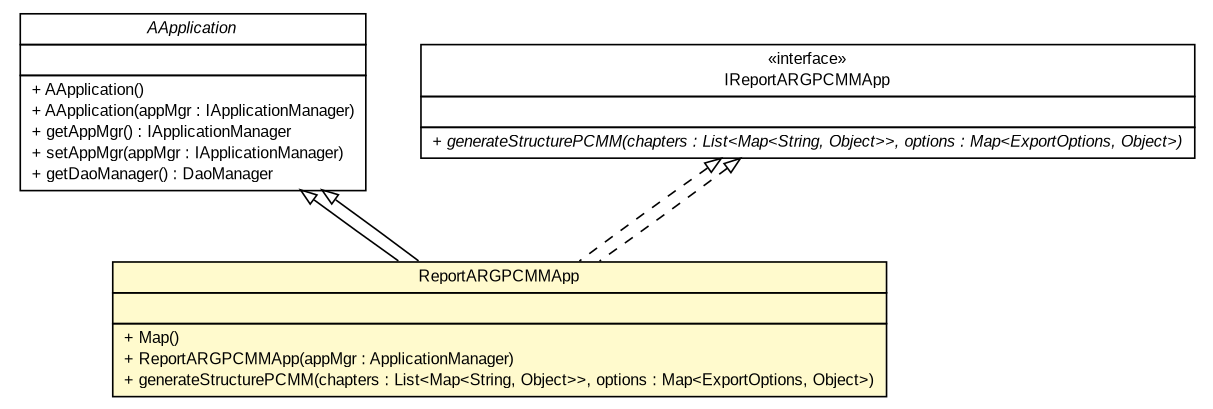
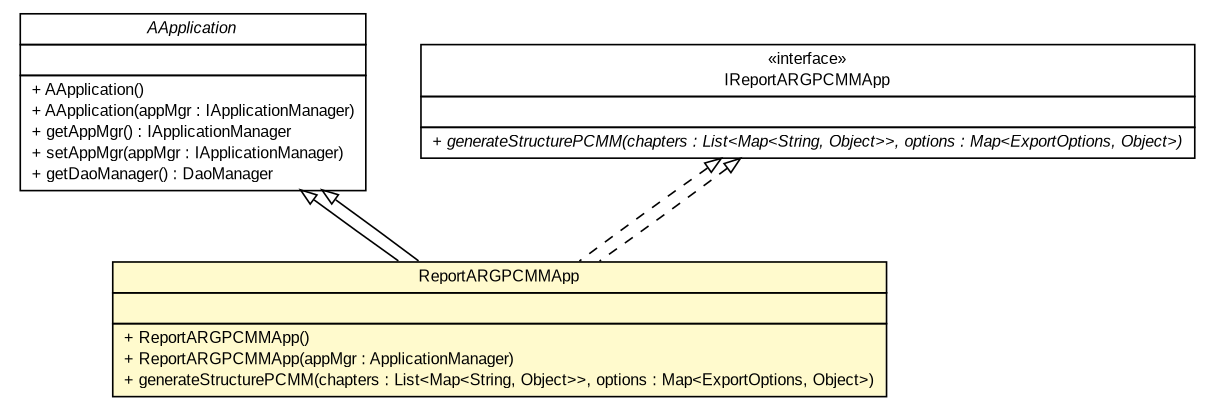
  digraph {
    nodesep=0.25
    ranksep=0.5
    node [fontcolor=black fontname=arial fontsize=10.0 shape=plaintext]
    edge [arrowtail=empty dir=back fontname=arial fontsize=10 headport=p labelfontname=arial labelfontsize=10 tailport=p]
    n1 [label=<<table title="gov.sandia.cf.application.AApplication" border="0" cellborder="1" cellspacing="0" cellpadding="2" port="p" href="../AApplication.html"> 		<tr><td><table border="0" cellspacing="0" cellpadding="1"> <tr><td align="center" balign="center"><font face="arial italic"> AApplication </font></td></tr> 		</table></td></tr> 		<tr><td><table border="0" cellspacing="0" cellpadding="1"> <tr><td align="left" balign="left">  </td></tr> 		</table></td></tr> 		<tr><td><table border="0" cellspacing="0" cellpadding="1"> <tr><td align="left" balign="left"> + AApplication() </td></tr> <tr><td align="left" balign="left"> + AApplication(appMgr : IApplicationManager) </td></tr> <tr><td align="left" balign="left"> + getAppMgr() : IApplicationManager </td></tr> <tr><td align="left" balign="left"> + setAppMgr(appMgr : IApplicationManager) </td></tr> <tr><td align="left" balign="left"> + getDaoManager() : DaoManager </td></tr> 		</table></td></tr> 		</table>>]
-   n2 [label=<<table title="gov.sandia.cf.application.impl.ReportARGPCMMApp" border="0" cellborder="1" cellspacing="0" cellpadding="2" port="p" bgcolor="lemonChiffon" href="./ReportARGPCMMApp.html"> 		<tr><td><table border="0" cellspacing="0" cellpadding="1"> <tr><td align="center" balign="center"> ReportARGPCMMApp </td></tr> 		</table></td></tr> 		<tr><td><table border="0" cellspacing="0" cellpadding="1"> <tr><td align="left" balign="left">  </td></tr> 		</table></td></tr> 		<tr><td><table border="0" cellspacing="0" cellpadding="1"> <tr><td align="left" balign="left"> + Map() </td></tr> <tr><td align="left" balign="left"> + ReportARGPCMMApp(appMgr : ApplicationManager) </td></tr> <tr><td align="left" balign="left"> + generateStructurePCMM(chapters : List&lt;Map&lt;String, Object&gt;&gt;, options : Map&lt;ExportOptions, Object&gt;) </td></tr> 		</table></td></tr> 		</table>>]
+   n2 [label=<<table title="gov.sandia.cf.application.impl.ReportARGPCMMApp" border="0" cellborder="1" cellspacing="0" cellpadding="2" port="p" bgcolor="lemonChiffon" href="./ReportARGPCMMApp.html"> 		<tr><td><table border="0" cellspacing="0" cellpadding="1"> <tr><td align="center" balign="center"> ReportARGPCMMApp </td></tr> 		</table></td></tr> 		<tr><td><table border="0" cellspacing="0" cellpadding="1"> <tr><td align="left" balign="left">  </td></tr> 		</table></td></tr> 		<tr><td><table border="0" cellspacing="0" cellpadding="1"> <tr><td align="left" balign="left"> + ReportARGPCMMApp() </td></tr> <tr><td align="left" balign="left"> + ReportARGPCMMApp(appMgr : ApplicationManager) </td></tr> <tr><td align="left" balign="left"> + generateStructurePCMM(chapters : List&lt;Map&lt;String, Object&gt;&gt;, options : Map&lt;ExportOptions, Object&gt;) </td></tr> 		</table></td></tr> 		</table>>]
    n3 [label=<<table title="gov.sandia.cf.application.IReportARGPCMMApp" border="0" cellborder="1" cellspacing="0" cellpadding="2" port="p" href="../IReportARGPCMMApp.html"> 		<tr><td><table border="0" cellspacing="0" cellpadding="1"> <tr><td align="center" balign="center"> &#171;interface&#187; </td></tr> <tr><td align="center" balign="center"> IReportARGPCMMApp </td></tr> 		</table></td></tr> 		<tr><td><table border="0" cellspacing="0" cellpadding="1"> <tr><td align="left" balign="left">  </td></tr> 		</table></td></tr> 		<tr><td><table border="0" cellspacing="0" cellpadding="1"> <tr><td align="left" balign="left"><font face="arial italic" point-size="10.0"> + generateStructurePCMM(chapters : List&lt;Map&lt;String, Object&gt;&gt;, options : Map&lt;ExportOptions, Object&gt;) </font></td></tr> 		</table></td></tr> 		</table>>]
    n1 -> n2
    n1 -> n2
    n3 -> n2 [style=dashed]
    n3 -> n2 [style=dashed]
  }
